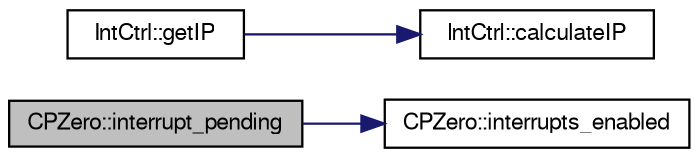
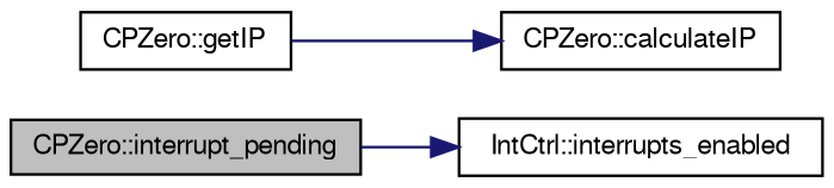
  digraph {
    rankdir=LR
    node [color=black fillcolor=white fontname=FreeSans fontsize=10 shape=record style=filled]
    edge [color=midnightblue fontname=FreeSans fontsize=10 labelfontname=FreeSans labelfontsize=10 style=solid]
    n1 [fillcolor=grey75 fontcolor=black height=0.2 label="CPZero::interrupt_pending" width=0.4]
-   n2 [height=0.2 label="CPZero::interrupts_enabled" width=0.4]
-   n3 [height=0.2 label="IntCtrl::getIP" width=0.4]
-   n4 [height=0.2 label="IntCtrl::calculateIP" width=0.4]
+   n2 [height=0.2 label="IntCtrl::interrupts_enabled" width=0.4]
+   n3 [height=0.2 label="CPZero::getIP" width=0.4]
+   n4 [height=0.2 label="CPZero::calculateIP" width=0.4]
    n1 -> n2
    n3 -> n4
  }
